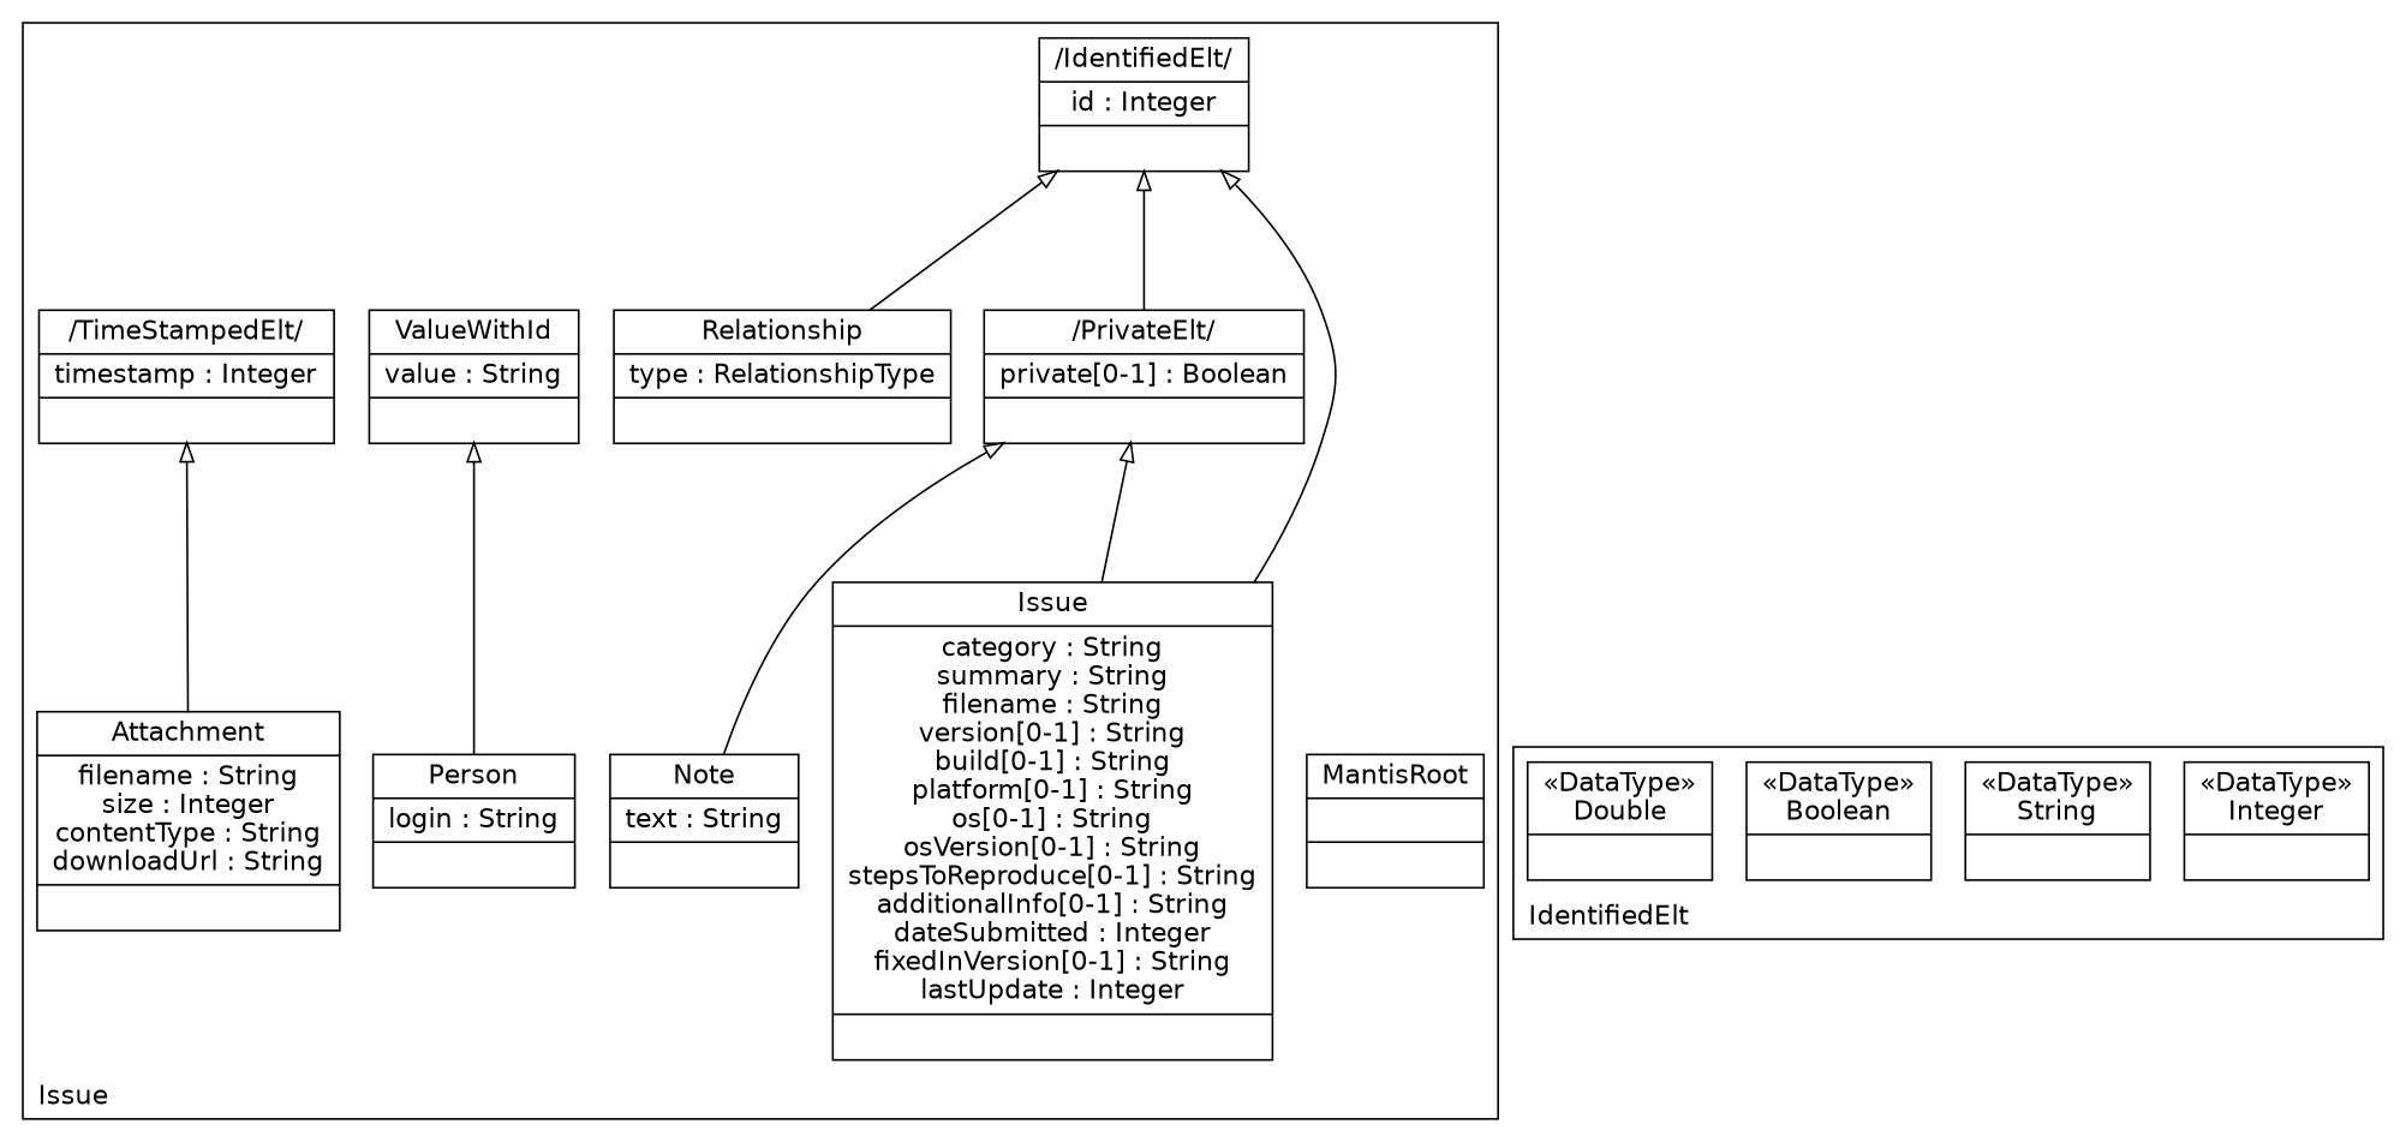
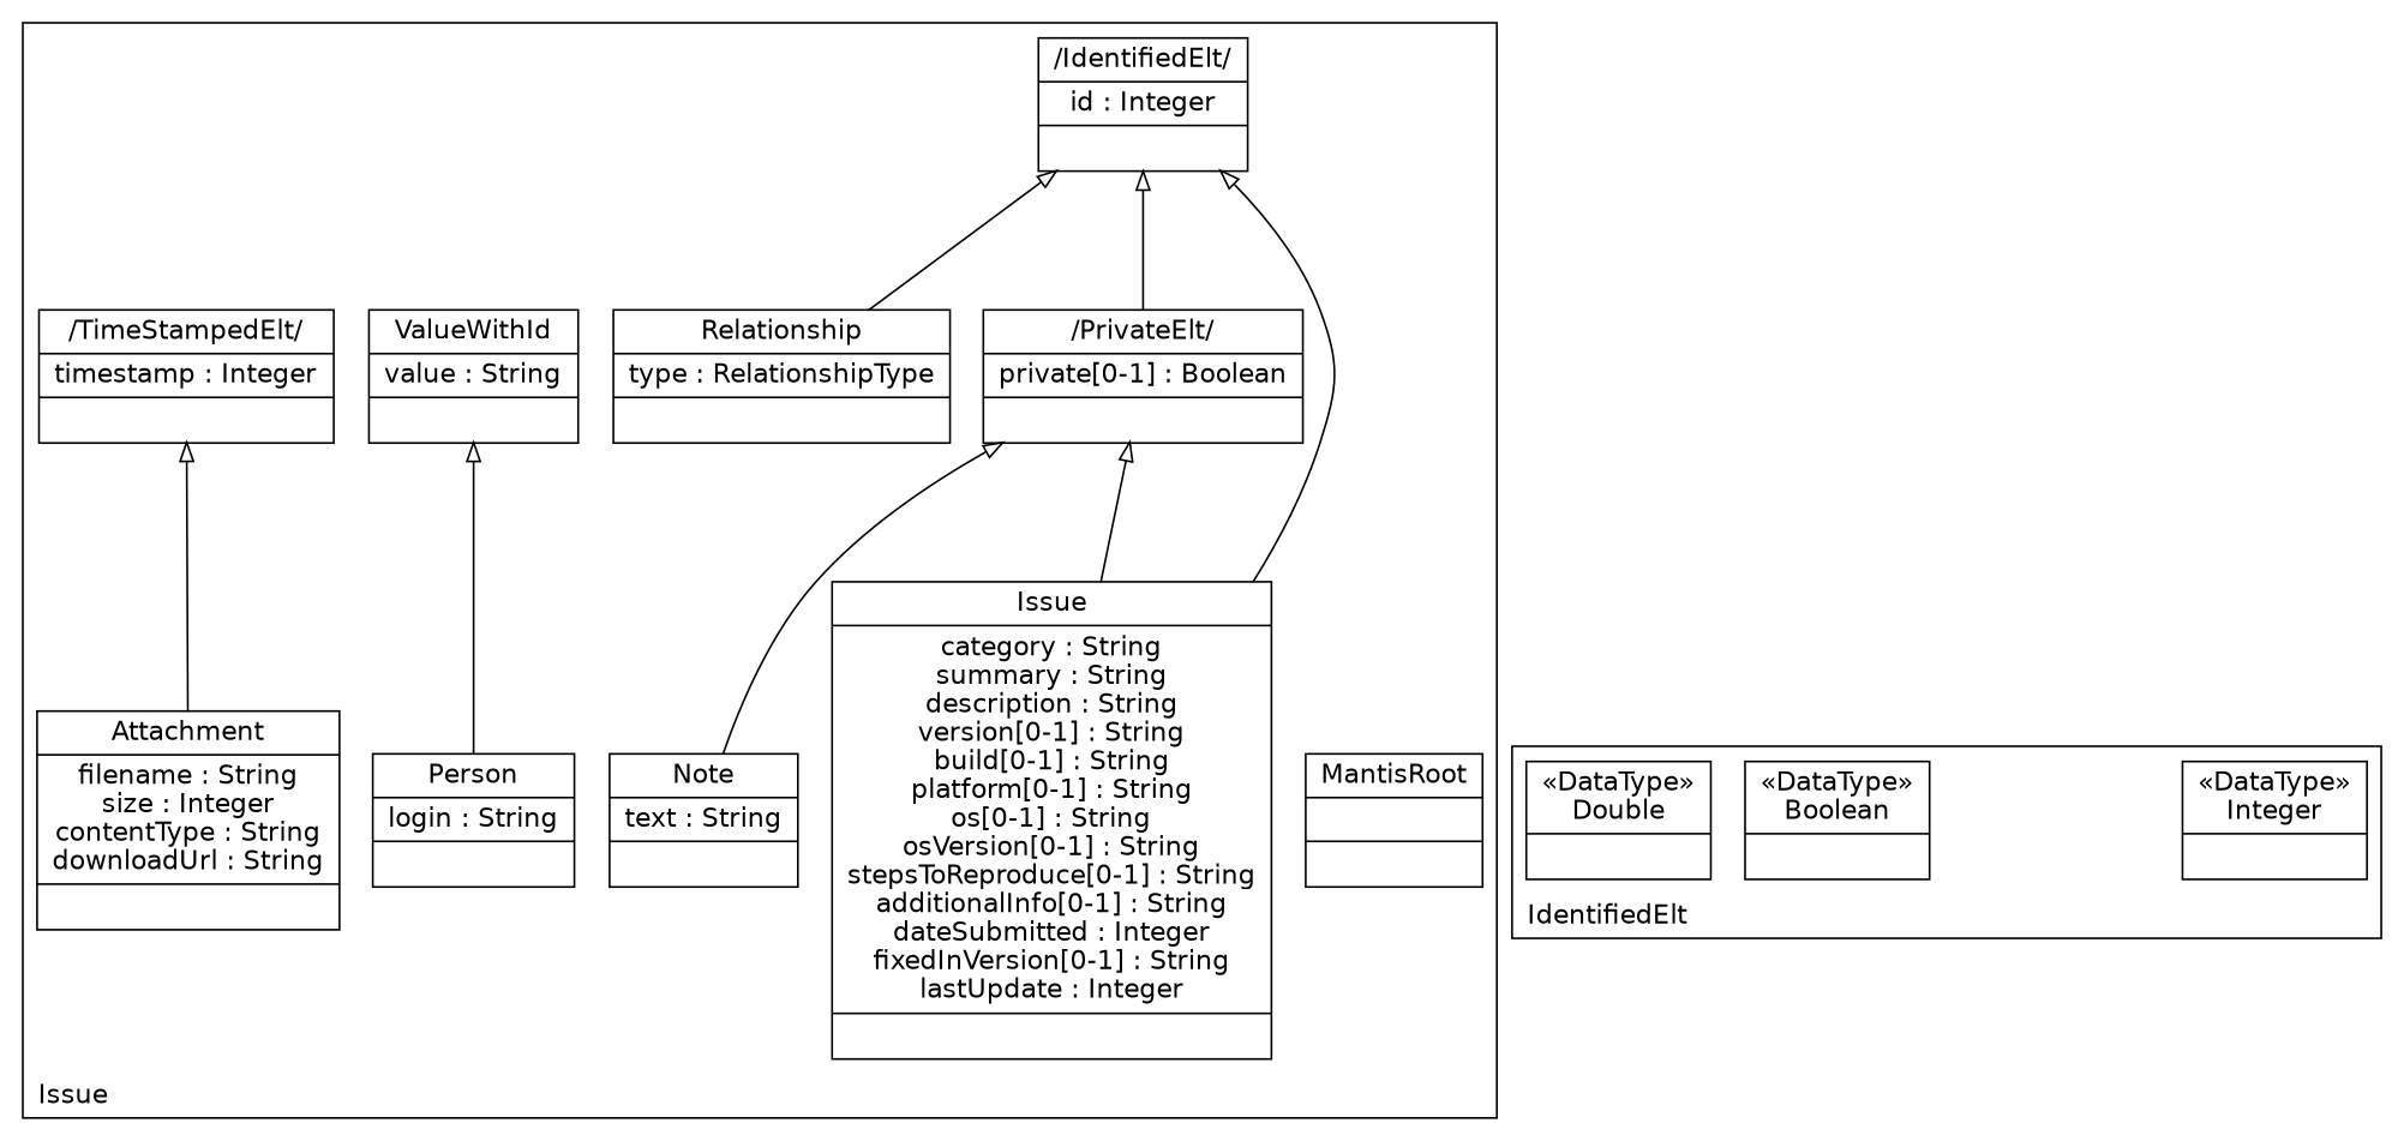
  digraph {
    compound=true
    fontname="DejaVu Sans"
    labeljust=l
    labelloc=t
    nodeSep=0.75
    rankdir=BT
    node [fontname="DejaVu Sans" shape=record]
    edge [arrowhead=onormal constraint=true fontname="DejaVu Sans" group=IdentifiedElt minlen=2]
    n1 [label="{MantisRoot| | }"]
    n2 [label="{/IdentifiedElt/|id : Integer| }"]
    n3 [label="{/PrivateElt/|private[0-1] : Boolean| }"]
-   n4 [label="{Issue|category : String\nsummary : String\nfilename : String\nversion[0-1] : String\nbuild[0-1] : String\nplatform[0-1] : String\nos[0-1] : String\nosVersion[0-1] : String\nstepsToReproduce[0-1] : String\nadditionalInfo[0-1] : String\ndateSubmitted : Integer\nfixedInVersion[0-1] : String\nlastUpdate : Integer| }"]
+   n4 [label="{Issue|category : String\nsummary : String\ndescription : String\nversion[0-1] : String\nbuild[0-1] : String\nplatform[0-1] : String\nos[0-1] : String\nosVersion[0-1] : String\nstepsToReproduce[0-1] : String\nadditionalInfo[0-1] : String\ndateSubmitted : Integer\nfixedInVersion[0-1] : String\nlastUpdate : Integer| }"]
    n5 [label="{ValueWithId|value : String| }"]
    n6 [label="{Person|login : String| }"]
    n7 [label="{Relationship|type : RelationshipType| }"]
    n8 [label="{/TimeStampedElt/|timestamp : Integer| }"]
    n9 [label="{Note|text : String| }"]
    n10 [label="{Attachment|filename : String\nsize : Integer\ncontentType : String\ndownloadUrl : String| }"]
    n11 [label="{&#171;DataType&#187;\nInteger|}"]
-   n12 [label="{&#171;DataType&#187;\nString|}"]
    n13 [label="{&#171;DataType&#187;\nBoolean|}"]
    n14 [label="{&#171;DataType&#187;\nDouble|}"]
    subgraph cluster_1 {
      color=black
      label=Issue
      n1
      n2
      n3
      n4
      n5
      n6
      n7
      n8
      n9
      n10
    }
    subgraph cluster_2 {
      color=black
      label=IdentifiedElt
      n11
-     n12
      n13
      n14
    }
    n3 -> n2
    n4 -> n2
    n4 -> n3 [group=PrivateElt]
    n6 -> n5 [group=ValueWithId]
    n7 -> n2
    n9 -> n3 [group=PrivateElt]
    n10 -> n8 [group=TimeStampedElt]
  }
